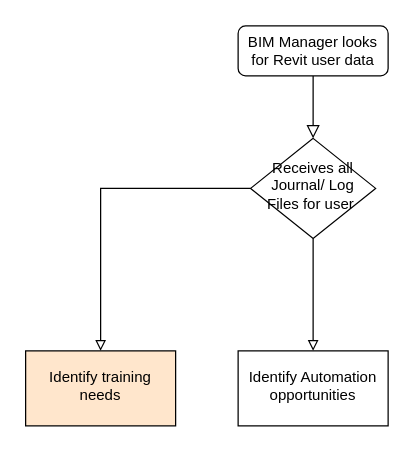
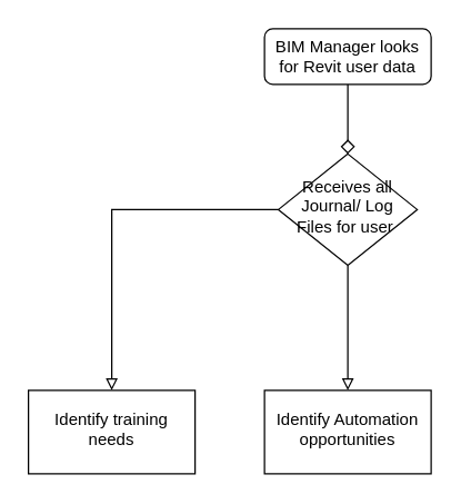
  <mxCell id="0" />
  <mxCell id="1" parent="0" />
- <mxCell id="2" value="" style="rounded=0;html=1;jettySize=auto;orthogonalLoop=1;fontSize=11;endArrow=block;endFill=0;endSize=8;strokeWidth=1;shadow=0;labelBackgroundColor=none;edgeStyle=orthogonalEdgeStyle;align=left;" parent="1" source="3" target="6" edge="1"><mxGeometry relative="1" as="geometry"><Array as="points"><mxPoint x="250" y="80" /><mxPoint x="250" y="80" /></Array></mxGeometry></mxCell>
+ <mxCell id="2" value="" style="rounded=0;html=1;jettySize=auto;orthogonalLoop=1;fontSize=11;endArrow=diamond;endFill=0;endSize=8;strokeWidth=1;shadow=0;labelBackgroundColor=none;edgeStyle=orthogonalEdgeStyle;align=left;" parent="1" source="3" target="6" edge="1"><mxGeometry relative="1" as="geometry"><Array as="points"><mxPoint x="250" y="80" /><mxPoint x="250" y="80" /></Array></mxGeometry></mxCell>
  <mxCell id="3" value="BIM Manager looks for Revit user data" style="rounded=1;whiteSpace=wrap;html=1;fontSize=12;glass=0;strokeWidth=1;shadow=0;" parent="1" vertex="1"><mxGeometry x="190" y="20" width="120" height="40" as="geometry" /></mxCell>
  <mxCell id="4" value="" style="edgeStyle=orthogonalEdgeStyle;rounded=0;orthogonalLoop=1;jettySize=auto;html=1;startFill=1;endArrow=block;endFill=0;align=left;" edge="1" parent="1" source="6" target="7"><mxGeometry relative="1" as="geometry" /></mxCell>
  <mxCell id="5" value="" style="edgeStyle=orthogonalEdgeStyle;rounded=0;orthogonalLoop=1;jettySize=auto;html=1;startFill=1;endArrow=block;endFill=0;align=left;" edge="1" parent="1" source="6" target="8"><mxGeometry relative="1" as="geometry" /></mxCell>
  <mxCell id="6" value="Receives all Journal/ Log Files for user&amp;nbsp;" style="rhombus;whiteSpace=wrap;html=1;shadow=0;fontFamily=Helvetica;fontSize=12;align=center;strokeWidth=1;spacing=6;spacingTop=-4;" parent="1" vertex="1"><mxGeometry x="200" y="110" width="100" height="80" as="geometry" /></mxCell>
- <mxCell id="7" value="&lt;span&gt;Identify training needs&lt;/span&gt;" style="whiteSpace=wrap;html=1;shadow=0;strokeWidth=1;spacing=6;spacingTop=-4;fillColor=#ffe6cc;" vertex="1" parent="1"><mxGeometry x="20" y="280" width="120" height="60" as="geometry" /></mxCell>
+ <mxCell id="7" value="&lt;span&gt;Identify training needs&lt;/span&gt;" style="whiteSpace=wrap;html=1;shadow=0;strokeWidth=1;spacing=6;spacingTop=-4;" vertex="1" parent="1"><mxGeometry x="20" y="280" width="120" height="60" as="geometry" /></mxCell>
  <mxCell id="8" value="Identify Automation opportunities" style="whiteSpace=wrap;html=1;shadow=0;strokeWidth=1;spacing=6;spacingTop=-4;" vertex="1" parent="1"><mxGeometry x="190" y="280" width="120" height="60" as="geometry" /></mxCell>
